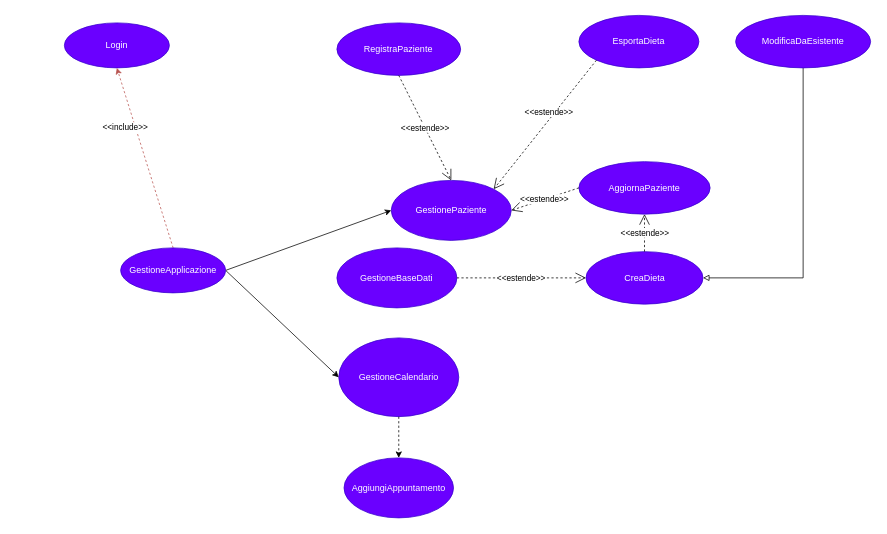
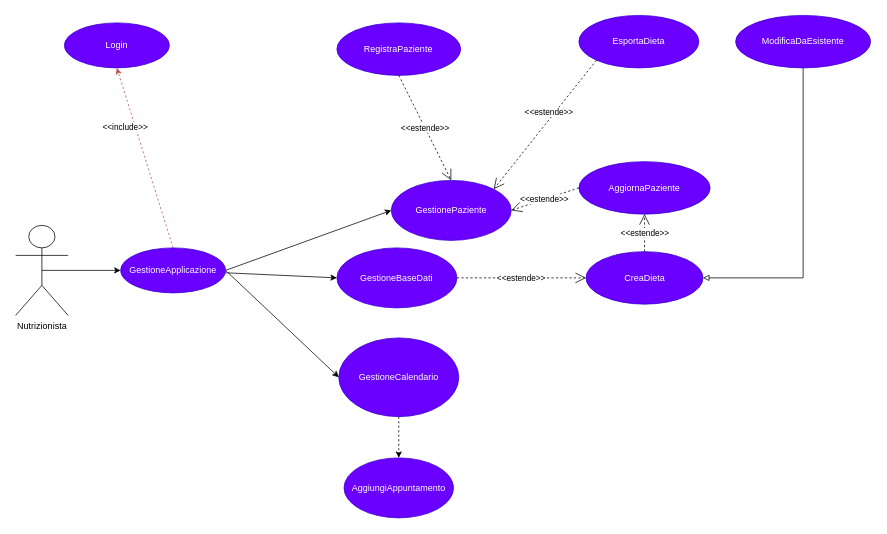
  <mxCell id="0" />
  <mxCell id="1" parent="0" />
+ <mxCell id="2" value="Nutrizionista" style="shape=umlActor;verticalLabelPosition=bottom;verticalAlign=top;html=1;outlineConnect=0;" parent="1" vertex="1"><mxGeometry x="20" y="300" width="70" height="120" as="geometry" /></mxCell>
  <mxCell id="3" value="Login" style="ellipse;whiteSpace=wrap;html=1;fillColor=#6a00ff;strokeColor=#3700CC;fontColor=#ffffff;" parent="1" vertex="1"><mxGeometry x="85" y="30" width="140" height="60" as="geometry" /></mxCell>
  <mxCell id="4" value="GestioneCalendario&lt;br&gt;" style="ellipse;whiteSpace=wrap;html=1;fillColor=#6a00ff;fontColor=#ffffff;strokeColor=#3700CC;" parent="1" vertex="1"><mxGeometry x="450.86" y="450" width="160" height="105" as="geometry" /></mxCell>
  <mxCell id="5" value="CreaDieta" style="ellipse;whiteSpace=wrap;html=1;fillColor=#6a00ff;fontColor=#ffffff;strokeColor=#3700CC;" parent="1" vertex="1"><mxGeometry x="780.5" y="335" width="156" height="70" as="geometry" /></mxCell>
  <mxCell id="6" value="RegistraPaziente" style="ellipse;whiteSpace=wrap;html=1;fillColor=#6a00ff;fontColor=#ffffff;strokeColor=#3700CC;" parent="1" vertex="1"><mxGeometry x="448.36" y="30" width="165" height="70" as="geometry" /></mxCell>
  <mxCell id="7" value="EsportaDieta" style="ellipse;whiteSpace=wrap;html=1;fillColor=#6a00ff;fontColor=#ffffff;strokeColor=#3700CC;" parent="1" vertex="1"><mxGeometry x="771" y="20" width="160" height="70" as="geometry" /></mxCell>
  <mxCell id="8" value="AggiornaPaziente&lt;br&gt;" style="ellipse;whiteSpace=wrap;html=1;fillColor=#6a00ff;fontColor=#ffffff;strokeColor=#3700CC;" parent="1" vertex="1"><mxGeometry x="771" y="215" width="175" height="70" as="geometry" /></mxCell>
  <mxCell id="9" value="GestioneBaseDati" style="ellipse;whiteSpace=wrap;html=1;fillColor=#6a00ff;fontColor=#ffffff;strokeColor=#3700CC;" parent="1" vertex="1"><mxGeometry x="448.36" y="330" width="160" height="80" as="geometry" /></mxCell>
  <mxCell id="10" value="GestionePaziente&lt;br&gt;" style="ellipse;whiteSpace=wrap;html=1;fillColor=#6a00ff;fontColor=#ffffff;strokeColor=#3700CC;" parent="1" vertex="1"><mxGeometry x="520.86" y="240" width="160" height="80" as="geometry" /></mxCell>
  <mxCell id="11" style="edgeStyle=orthogonalEdgeStyle;orthogonalLoop=1;jettySize=auto;html=1;exitX=0.5;exitY=1;exitDx=0;exitDy=0;entryX=1;entryY=0.5;entryDx=0;entryDy=0;endArrow=block;endFill=0;rounded=0;" edge="1" parent="1" source="12" target="5"><mxGeometry relative="1" as="geometry" /></mxCell>
  <mxCell id="12" value="ModificaDaEsistente" style="ellipse;whiteSpace=wrap;html=1;fillColor=#6a00ff;fontColor=#ffffff;strokeColor=#3700CC;" parent="1" vertex="1"><mxGeometry x="980" y="20" width="180" height="70" as="geometry" /></mxCell>
  <mxCell id="13" value="&amp;lt;&amp;lt;include&amp;gt;&amp;gt;" style="endArrow=classic;html=1;dashed=1; rounded=0;exitX=0.5;exitY=0;exitDx=0;exitDy=0;fillColor=#f8cecc;strokeColor=#b85450;entryX=0.5;entryY=1;entryDx=0;entryDy=0;" parent="1" source="24" target="3" edge="1"><mxGeometry x="0.379" y="13" width="50" height="50" relative="1" as="geometry"><mxPoint x="335.36" y="320" as="sourcePoint" /><mxPoint x="309.998" y="159.934" as="targetPoint" /><mxPoint as="offset" /></mxGeometry></mxCell>
  <mxCell id="14" value="" style="endArrow=classic;html=1;rounded=0;entryX=0;entryY=0.5;entryDx=0;entryDy=0;exitX=1;exitY=0.5;exitDx=0;exitDy=0;" parent="1" source="24" target="10" edge="1"><mxGeometry width="50" height="50" relative="1" as="geometry"><mxPoint x="405.36" y="350" as="sourcePoint" /><mxPoint x="539.11" y="760" as="targetPoint" /></mxGeometry></mxCell>
+ <mxCell id="15" value="" style="endArrow=classic;html=1;rounded=0;entryX=0;entryY=0.5;entryDx=0;entryDy=0;" parent="1" source="24" target="9" edge="1"><mxGeometry width="50" height="50" relative="1" as="geometry"><mxPoint x="405.36" y="350" as="sourcePoint" /><mxPoint x="395.36" y="230" as="targetPoint" /></mxGeometry></mxCell>
  <mxCell id="16" value="" style="endArrow=classic;html=1;rounded=0;entryX=0;entryY=0.5;entryDx=0;entryDy=0;exitX=1;exitY=0.5;exitDx=0;exitDy=0;" parent="1" source="24" target="4" edge="1"><mxGeometry width="50" height="50" relative="1" as="geometry"><mxPoint x="405.36" y="350" as="sourcePoint" /><mxPoint x="485.36" y="450" as="targetPoint" /></mxGeometry></mxCell>
  <mxCell id="17" value="AggiungiAppuntamento&lt;br&gt;" style="ellipse;whiteSpace=wrap;html=1;fillColor=#6a00ff;fontColor=#ffffff;strokeColor=#3700CC;" parent="1" vertex="1"><mxGeometry x="457.86" y="610" width="146" height="80" as="geometry" /></mxCell>
  <mxCell id="18" value="" style="endArrow=classic;html=1;dashed=1; rounded=0;exitX=0.5;exitY=1;exitDx=0;exitDy=0;entryX=0.5;entryY=0;entryDx=0;entryDy=0;" parent="1" source="4" target="17" edge="1"><mxGeometry width="50" height="50" relative="1" as="geometry"><mxPoint x="517.86" y="610" as="sourcePoint" /><mxPoint x="987.86" y="510" as="targetPoint" /></mxGeometry></mxCell>
  <mxCell id="19" value="&amp;lt;&amp;lt;estende&amp;gt;&amp;gt;" style="endArrow=open;endSize=12;dashed=1;html=1;rounded=0;fontFamily=Helvetica;exitX=0.5;exitY=1;exitDx=0;exitDy=0;entryX=0.5;entryY=0;entryDx=0;entryDy=0;" parent="1" source="6" target="10" edge="1"><mxGeometry width="160" relative="1" as="geometry"><mxPoint x="707.86" y="230" as="sourcePoint" /><mxPoint x="533" y="210" as="targetPoint" /></mxGeometry></mxCell>
  <mxCell id="20" value="&amp;lt;&amp;lt;estende&amp;gt;&amp;gt;" style="endArrow=open;endSize=12;dashed=1;html=1;rounded=0;fontFamily=Helvetica;exitX=0;exitY=0.5;exitDx=0;exitDy=0;entryX=1;entryY=0.5;entryDx=0;entryDy=0;" parent="1" source="8" edge="1" target="10"><mxGeometry width="160" relative="1" as="geometry"><mxPoint x="619.36" y="130" as="sourcePoint" /><mxPoint x="619.36" y="240" as="targetPoint" /></mxGeometry></mxCell>
  <mxCell id="21" value="&amp;lt;&amp;lt;estende&amp;gt;&amp;gt;" style="endArrow=open;endSize=12;dashed=1;html=1;rounded=0;fontFamily=Helvetica;entryX=0.5;entryY=1;entryDx=0;entryDy=0;exitX=0.5;exitY=0;exitDx=0;exitDy=0;" parent="1" source="5" target="8" edge="1"><mxGeometry width="160" relative="1" as="geometry"><mxPoint x="557.86" y="110" as="sourcePoint" /><mxPoint x="557.86" y="220" as="targetPoint" /></mxGeometry></mxCell>
  <mxCell id="22" value="&amp;lt;&amp;lt;estende&amp;gt;&amp;gt;" style="endArrow=open;endSize=12;dashed=1;html=1;rounded=0;fontFamily=Helvetica;exitX=0;exitY=1;exitDx=0;exitDy=0;entryX=1;entryY=0;entryDx=0;entryDy=0;" edge="1" parent="1" source="7" target="10"><mxGeometry x="-0.145" y="-7" width="160" relative="1" as="geometry"><mxPoint x="627.86" y="370" as="sourcePoint" /><mxPoint x="1020.344" y="259.586" as="targetPoint" /><mxPoint x="1" as="offset" /></mxGeometry></mxCell>
  <mxCell id="23" value="&amp;lt;&amp;lt;estende&amp;gt;&amp;gt;" style="endArrow=open;endSize=12;dashed=1;html=1;rounded=0;fontFamily=Helvetica;exitX=1;exitY=0.5;exitDx=0;exitDy=0;entryX=0;entryY=0.5;entryDx=0;entryDy=0;" edge="1" parent="1" source="9" target="5"><mxGeometry width="160" relative="1" as="geometry"><mxPoint x="1097.86" y="125" as="sourcePoint" /><mxPoint x="962.86" y="125" as="targetPoint" /></mxGeometry></mxCell>
  <mxCell id="24" value="GestioneApplicazione" style="ellipse;whiteSpace=wrap;html=1;fillColor=#6a00ff;strokeColor=#3700CC;fontColor=#ffffff;" vertex="1" parent="1"><mxGeometry x="160" y="330" width="140" height="60" as="geometry" /></mxCell>
+ <mxCell id="25" value="" style="endArrow=classic;html=1;rounded=0;entryX=0;entryY=0.5;entryDx=0;entryDy=0;exitX=0.5;exitY=0.5;exitDx=0;exitDy=0;exitPerimeter=0;" edge="1" parent="1" source="2" target="24"><mxGeometry width="50" height="50" relative="1" as="geometry"><mxPoint x="170" y="540" as="sourcePoint" /><mxPoint x="330.36" y="540" as="targetPoint" /></mxGeometry></mxCell>
